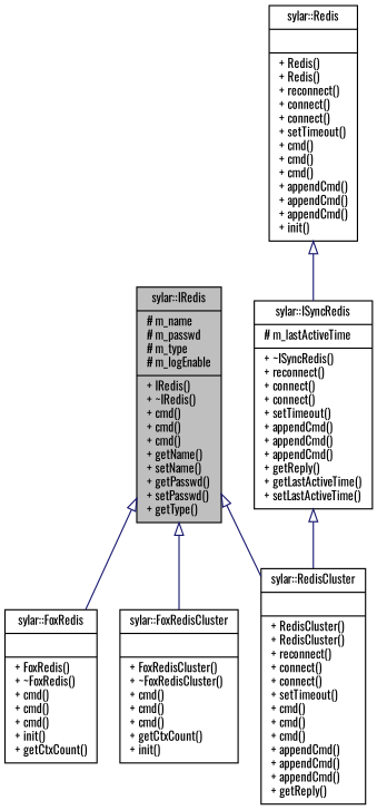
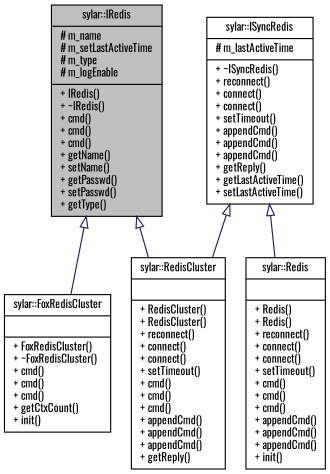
  digraph {
    fontname=Oswald
    node [color=black fillcolor=white fontname=Oswald fontsize=10 shape=record style=filled]
    edge [arrowtail=onormal color=midnightblue dir=back fontname=Oswald fontsize=10 labelfontname=Helvetica labelfontsize=10 style=solid]
-   n1 [fillcolor=grey75 fontcolor=black height=0.2 label="{sylar::IRedis\n|# m_name\l# m_passwd\l# m_type\l# m_logEnable\l|+ IRedis()\l+ ~IRedis()\l+ cmd()\l+ cmd()\l+ cmd()\l+ getName()\l+ setName()\l+ getPasswd()\l+ setPasswd()\l+ getType()\l}" width=0.4]
-   n2 [height=0.2 label="{sylar::FoxRedis\n||+ FoxRedis()\l+ ~FoxRedis()\l+ cmd()\l+ cmd()\l+ cmd()\l+ init()\l+ getCtxCount()\l}" width=0.4]
+   n1 [fillcolor=grey75 fontcolor=black height=0.2 label="{sylar::IRedis\n|# m_name\l# m_setLastActiveTime\l# m_type\l# m_logEnable\l|+ IRedis()\l+ ~IRedis()\l+ cmd()\l+ cmd()\l+ cmd()\l+ getName()\l+ setName()\l+ getPasswd()\l+ setPasswd()\l+ getType()\l}" width=0.4]
    n3 [height=0.2 label="{sylar::FoxRedisCluster\n||+ FoxRedisCluster()\l+ ~FoxRedisCluster()\l+ cmd()\l+ cmd()\l+ cmd()\l+ getCtxCount()\l+ init()\l}" width=0.4]
    n4 [height=0.2 label="{sylar::RedisCluster\n||+ RedisCluster()\l+ RedisCluster()\l+ reconnect()\l+ connect()\l+ connect()\l+ setTimeout()\l+ cmd()\l+ cmd()\l+ cmd()\l+ appendCmd()\l+ appendCmd()\l+ appendCmd()\l+ getReply()\l}" width=0.4]
    n5 [height=0.2 label="{sylar::ISyncRedis\n|# m_lastActiveTime\l|+ ~ISyncRedis()\l+ reconnect()\l+ connect()\l+ connect()\l+ setTimeout()\l+ appendCmd()\l+ appendCmd()\l+ appendCmd()\l+ getReply()\l+ getLastActiveTime()\l+ setLastActiveTime()\l}" width=0.4]
    n6 [height=0.2 label="{sylar::Redis\n||+ Redis()\l+ Redis()\l+ reconnect()\l+ connect()\l+ connect()\l+ setTimeout()\l+ cmd()\l+ cmd()\l+ cmd()\l+ appendCmd()\l+ appendCmd()\l+ appendCmd()\l+ init()\l}" width=0.4]
-   n1 -> n2
    n1 -> n3
    n1 -> n4
    n5 -> n4
-   n6 -> n5
+   n5 -> n6
  }
